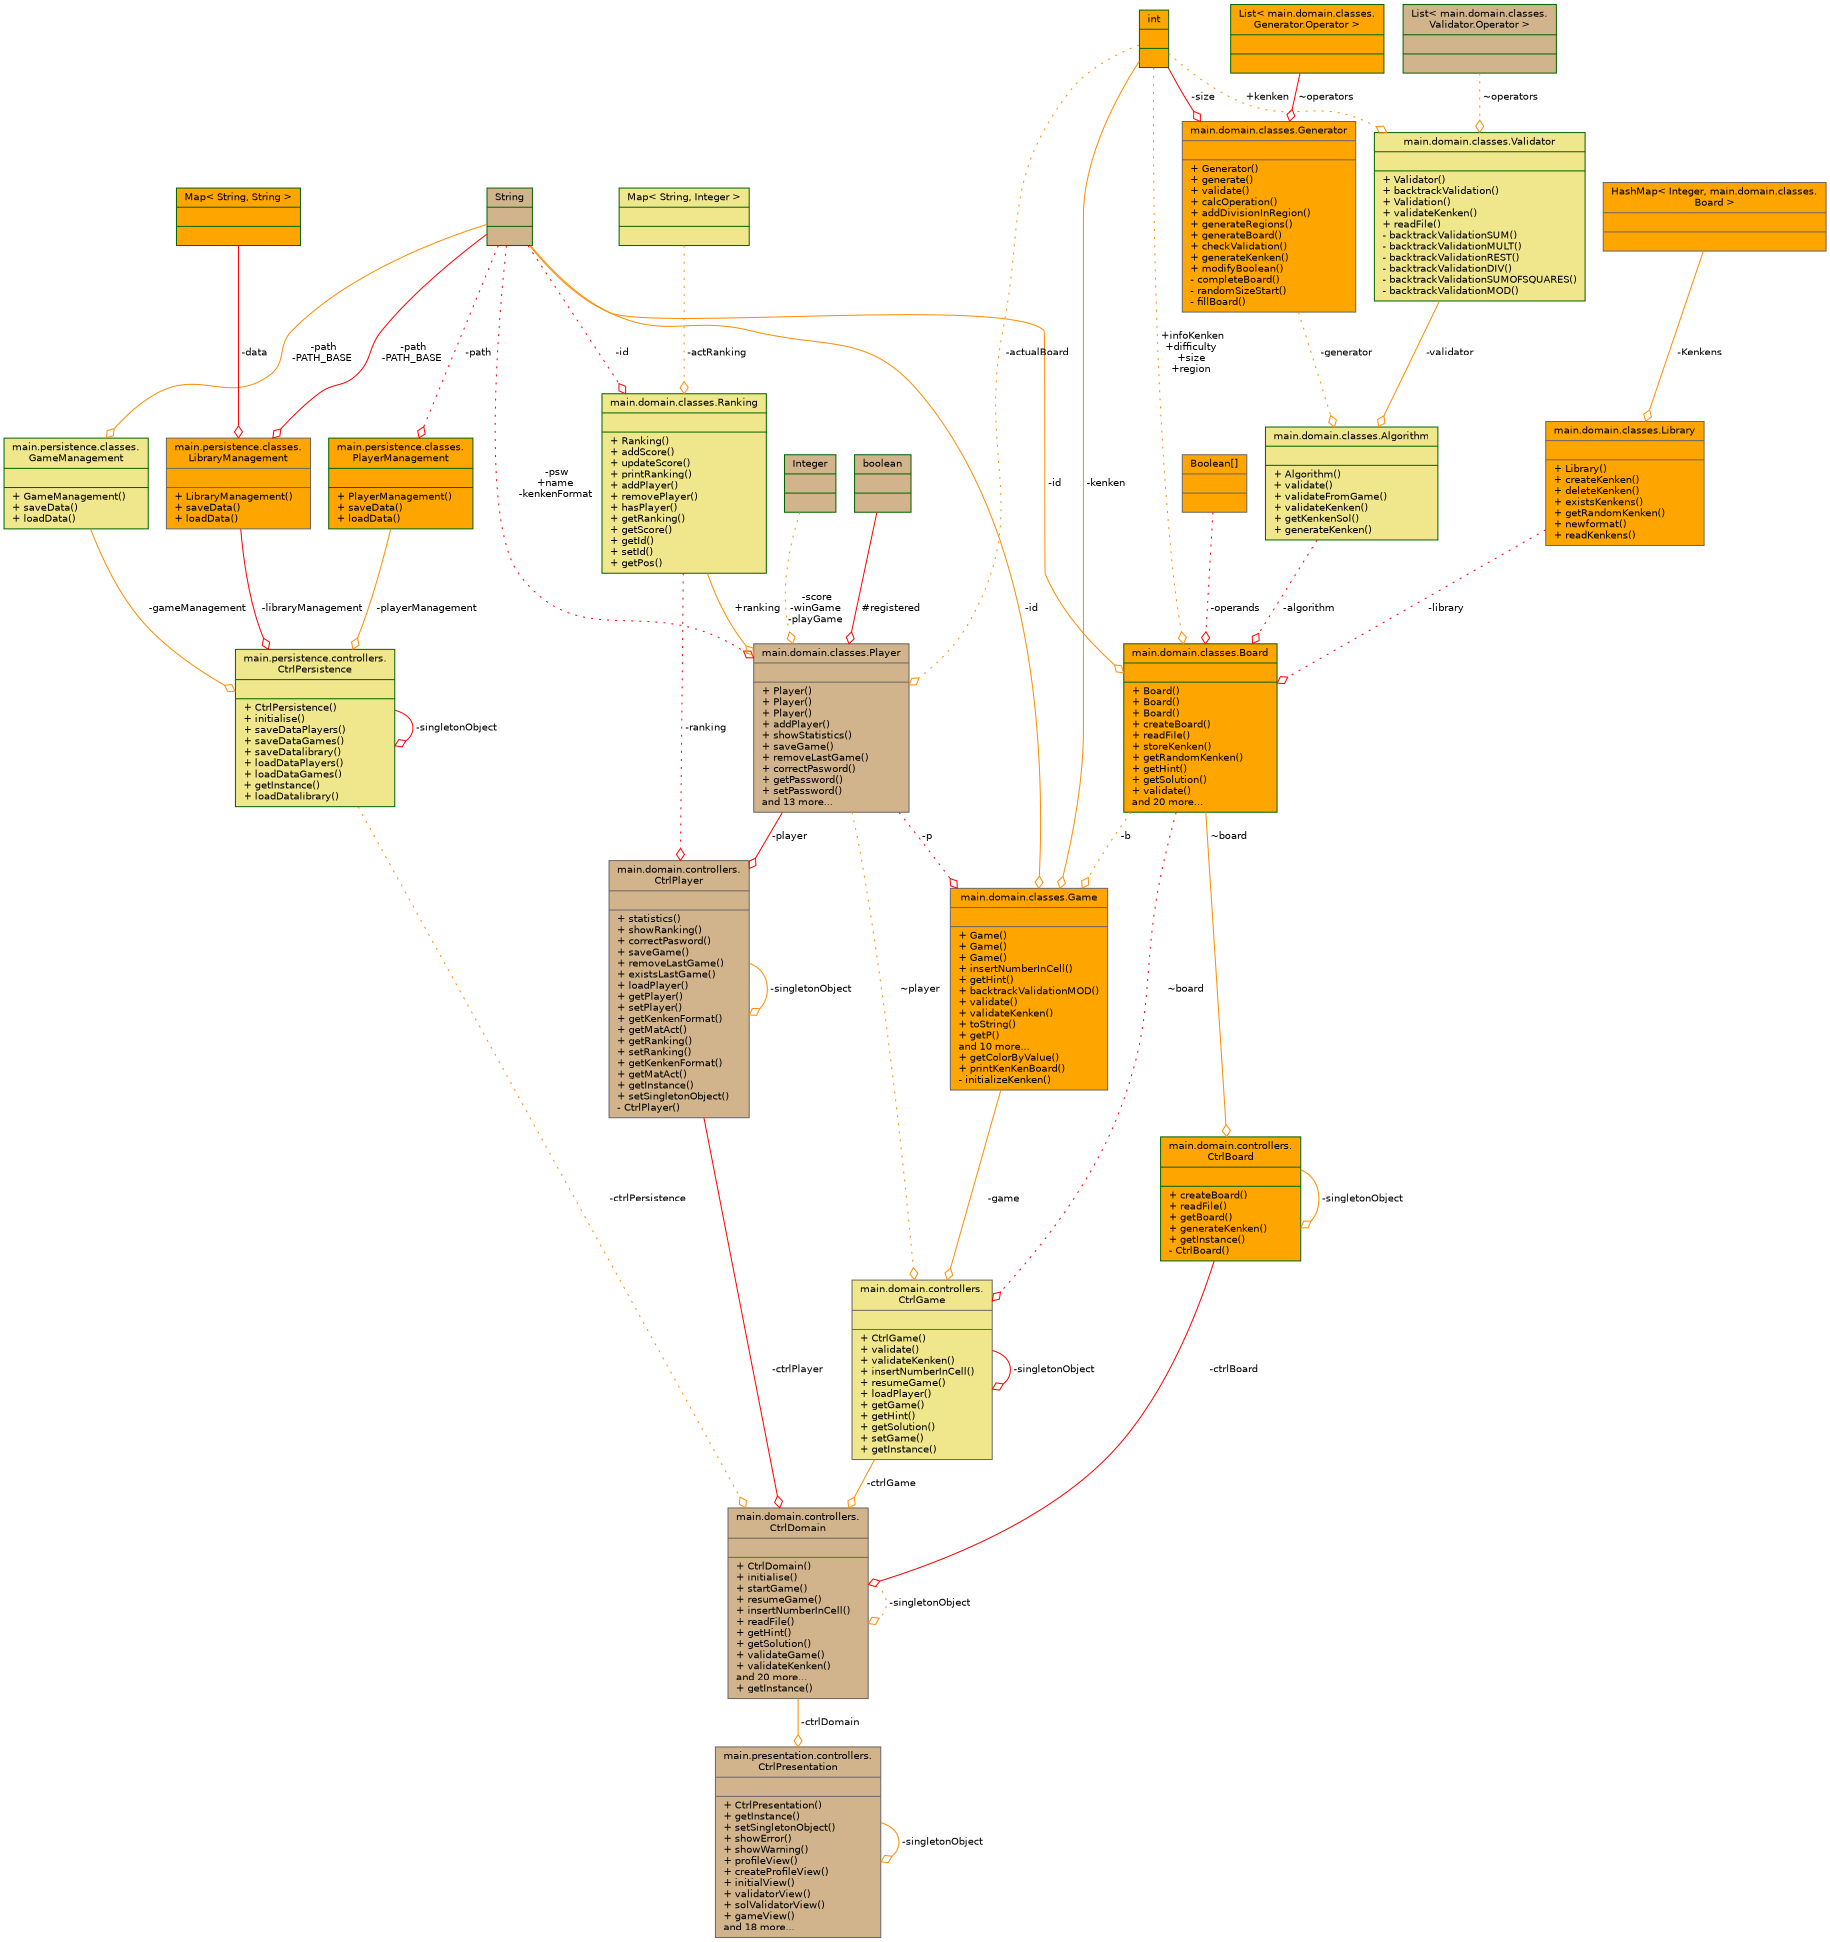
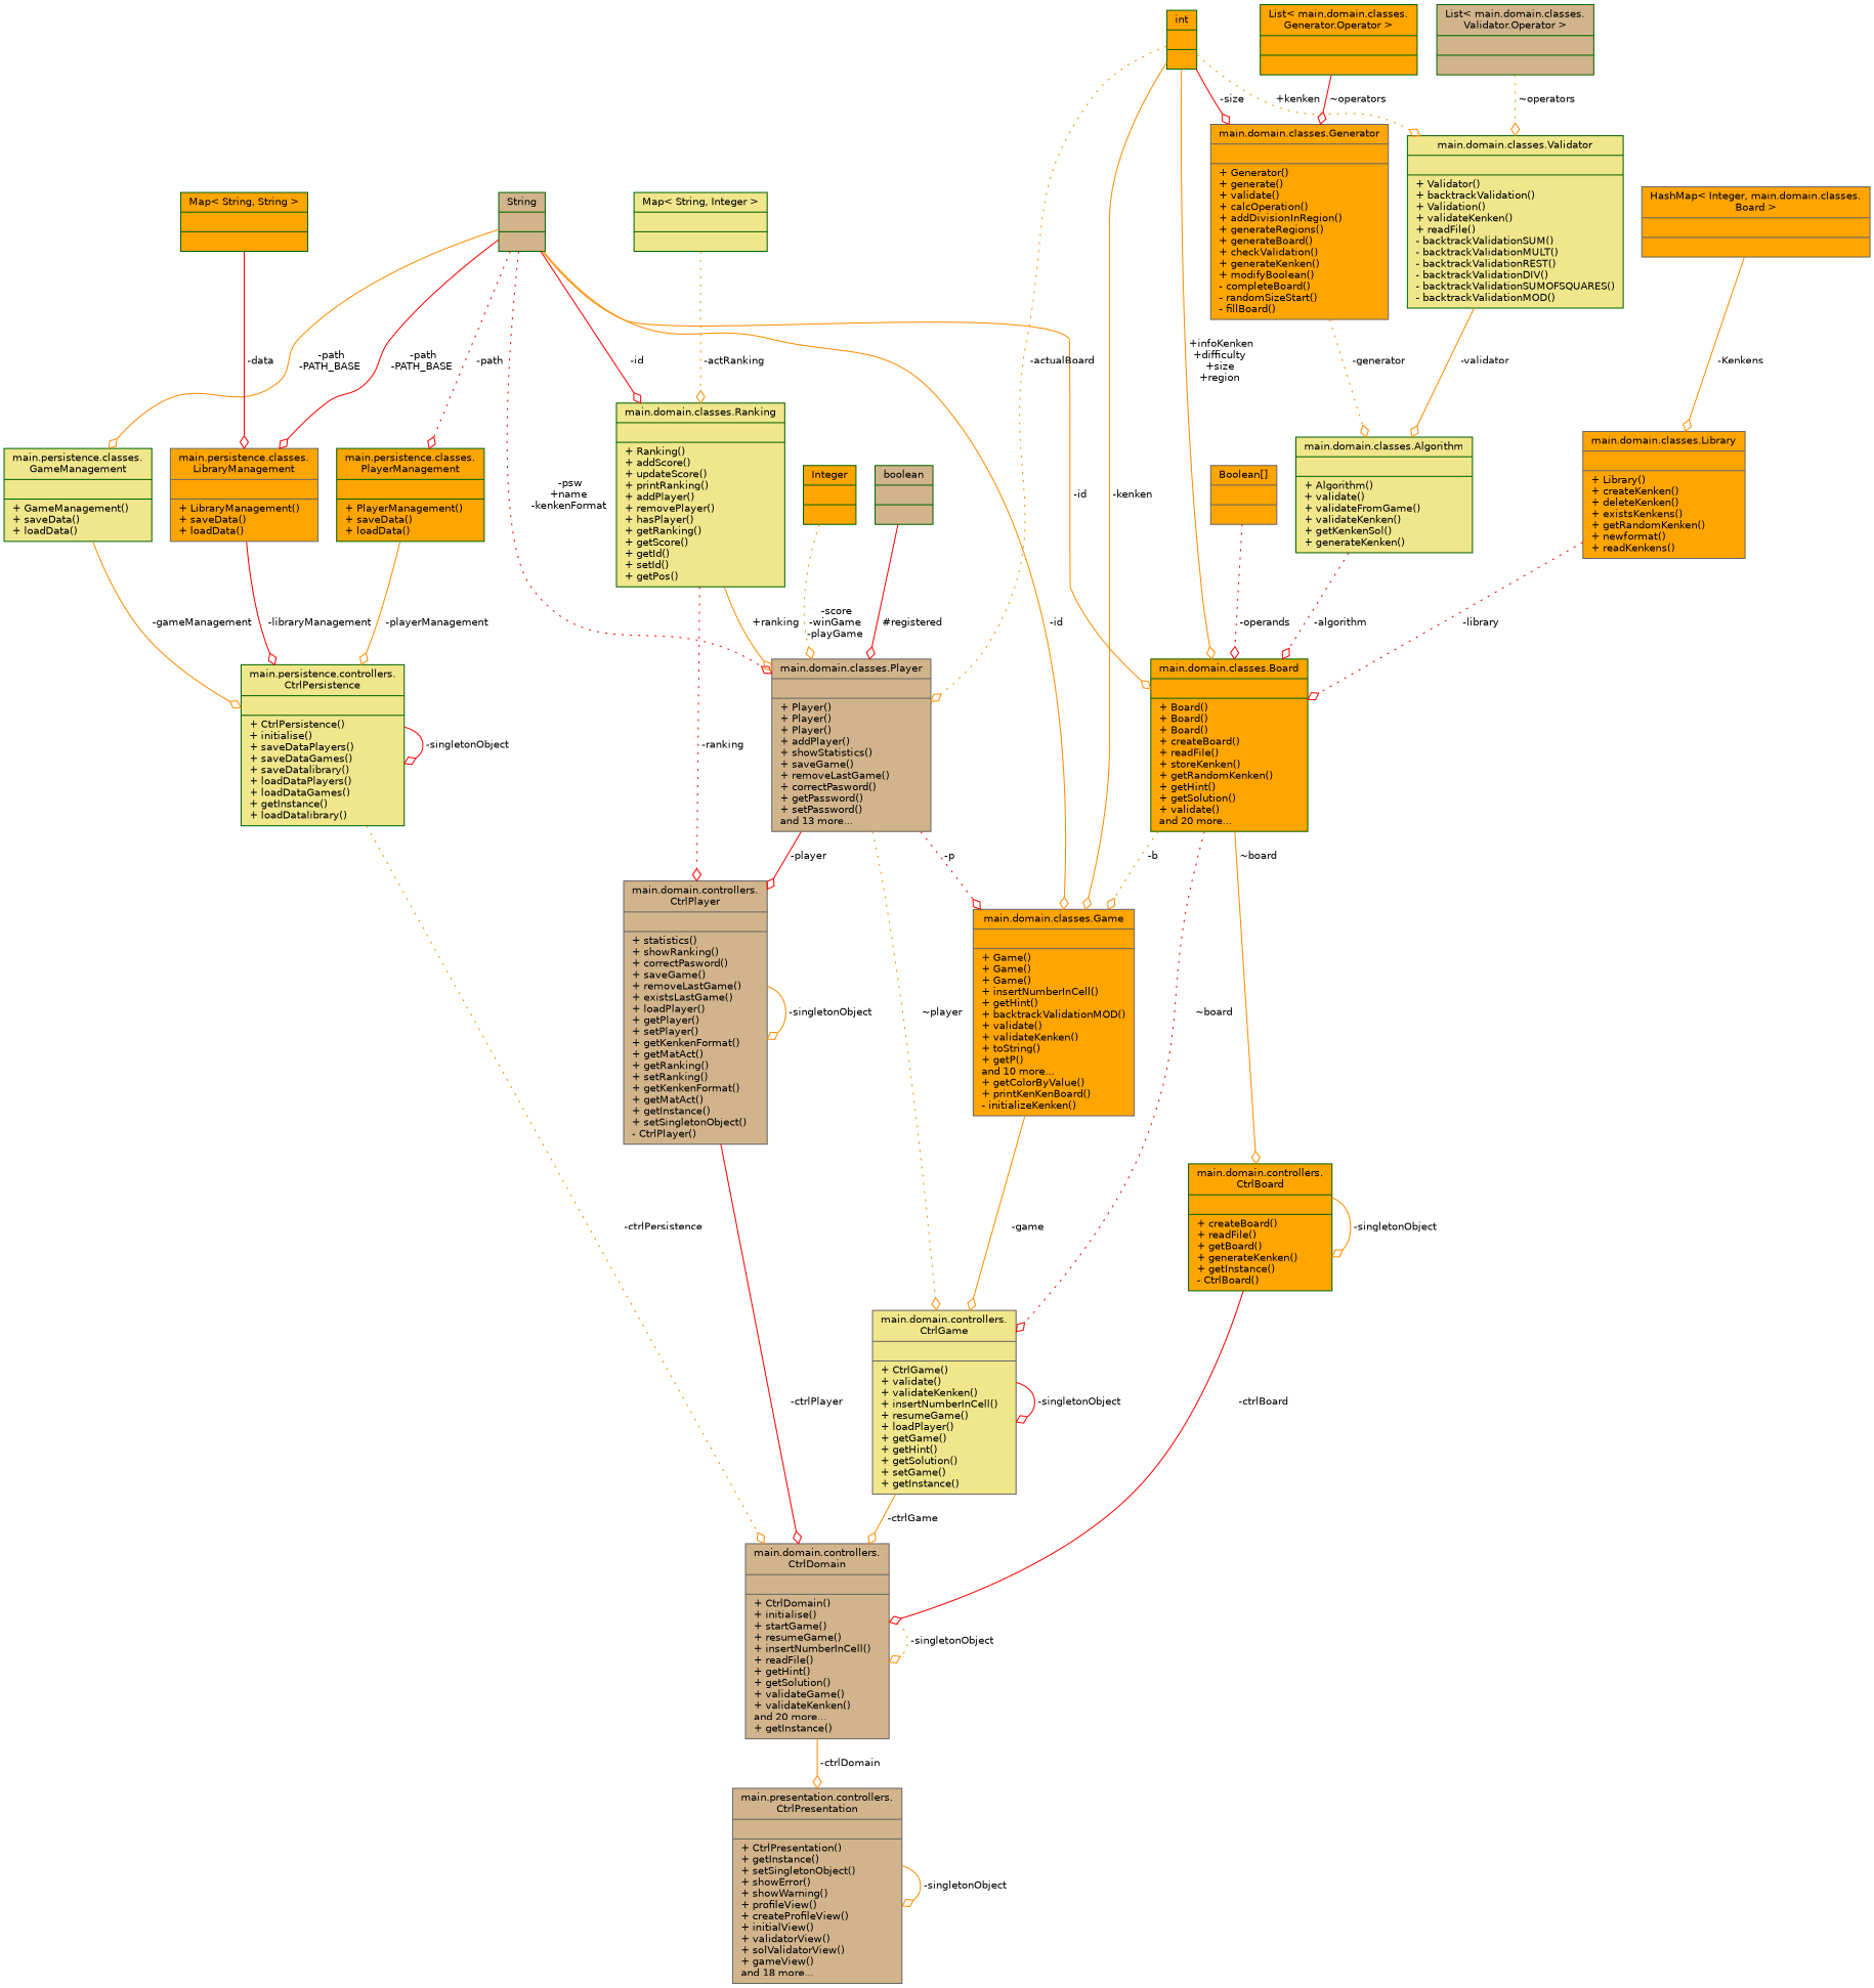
  digraph {
    node [color=darkgreen fillcolor=orange fontname=Helvetica fontsize=10 shape=record style=filled]
    edge [arrowhead=odiamond color=darkorange fontname=Helvetica fontsize=10 labelfontname=Helvetica labelfontsize=10 style=solid]
    n1 [color=gray40 fillcolor=tan fontcolor=black height=0.2 label="{main.presentation.controllers.\lCtrlPresentation\n||+ CtrlPresentation()\l+ getInstance()\l+ setSingletonObject()\l+ showError()\l+ showWarning()\l+ profileView()\l+ createProfileView()\l+ initialView()\l+ validatorView()\l+ solValidatorView()\l+ gameView()\land 18 more...\l}" width=0.4]
    n2 [color=gray40 fillcolor=tan height=0.2 label="{main.domain.controllers.\lCtrlDomain\n||+ CtrlDomain()\l+ initialise()\l+ startGame()\l+ resumeGame()\l+ insertNumberInCell()\l+ readFile()\l+ getHint()\l+ getSolution()\l+ validateGame()\l+ validateKenken()\land 20 more...\l+ getInstance()\l}" width=0.4]
    n3 [fillcolor=khaki height=0.2 label="{main.persistence.controllers.\lCtrlPersistence\n||+ CtrlPersistence()\l+ initialise()\l+ saveDataPlayers()\l+ saveDataGames()\l+ saveDatalibrary()\l+ loadDataPlayers()\l+ loadDataGames()\l+ getInstance()\l+ loadDatalibrary()\l}" width=0.4]
    n4 [height=0.2 label="{main.persistence.classes.\lPlayerManagement\n||+ PlayerManagement()\l+ saveData()\l+ loadData()\l}" width=0.4]
    n5 [fillcolor=tan height=0.2 label="{String\n||}" width=0.4]
    n6 [color=gray40 height=0.2 label="{main.persistence.classes.\lLibraryManagement\n||+ LibraryManagement()\l+ saveData()\l+ loadData()\l}" width=0.4]
    n7 [fillcolor=khaki height=0.2 label="{main.persistence.classes.\lGameManagement\n||+ GameManagement()\l+ saveData()\l+ loadData()\l}" width=0.4]
    n8 [color=gray40 height=0.2 label="{main.domain.classes.Game\n||+ Game()\l+ Game()\l+ Game()\l+ insertNumberInCell()\l+ getHint()\l+ backtrackValidationMOD()\l+ validate()\l+ validateKenken()\l+ toString()\l+ getP()\land 10 more...\l+ getColorByValue()\l+ printKenKenBoard()\l- initializeKenken()\l}" width=0.4]
    n9 [color=gray40 fillcolor=tan height=0.2 label="{main.domain.classes.Player\n||+ Player()\l+ Player()\l+ Player()\l+ addPlayer()\l+ showStatistics()\l+ saveGame()\l+ removeLastGame()\l+ correctPasword()\l+ getPassword()\l+ setPassword()\land 13 more...\l}" width=0.4]
    n10 [fillcolor=khaki height=0.2 label="{main.domain.classes.Ranking\n||+ Ranking()\l+ addScore()\l+ updateScore()\l+ printRanking()\l+ addPlayer()\l+ removePlayer()\l+ hasPlayer()\l+ getRanking()\l+ getScore()\l+ getId()\l+ setId()\l+ getPos()\l}" width=0.4]
    n11 [height=0.2 label="{main.domain.classes.Board\n||+ Board()\l+ Board()\l+ Board()\l+ createBoard()\l+ readFile()\l+ storeKenken()\l+ getRandomKenken()\l+ getHint()\l+ getSolution()\l+ validate()\land 20 more...\l}" width=0.4]
    n12 [color=gray40 fillcolor=khaki height=0.2 label="{main.domain.controllers.\lCtrlGame\n||+ CtrlGame()\l+ validate()\l+ validateKenken()\l+ insertNumberInCell()\l+ resumeGame()\l+ loadPlayer()\l+ getGame()\l+ getHint()\l+ getSolution()\l+ setGame()\l+ getInstance()\l}" width=0.4]
    n13 [color=gray40 fillcolor=tan height=0.2 label="{main.domain.controllers.\lCtrlPlayer\n||+ statistics()\l+ showRanking()\l+ correctPasword()\l+ saveGame()\l+ removeLastGame()\l+ existsLastGame()\l+ loadPlayer()\l+ getPlayer()\l+ setPlayer()\l+ getKenkenFormat()\l+ getMatAct()\l+ getRanking()\l+ setRanking()\l+ getKenkenFormat()\l+ getMatAct()\l+ getInstance()\l+ setSingletonObject()\l- CtrlPlayer()\l}" width=0.4]
    n14 [height=0.2 label="{main.domain.controllers.\lCtrlBoard\n||+ createBoard()\l+ readFile()\l+ getBoard()\l+ generateKenken()\l+ getInstance()\l- CtrlBoard()\l}" width=0.4]
    n15 [height=0.2 label="{Map\< String, String \>\n||}" width=0.4]
-   n16 [fillcolor=tan height=0.2 label="{Integer\n||}" width=0.4]
+   n16 [height=0.2 label="{Integer\n||}" width=0.4]
    n17 [fillcolor=khaki height=0.2 label="{Map\< String, Integer \>\n||}" width=0.4]
    n18 [height=0.2 label="{int\n||}" width=0.4]
    n19 [fillcolor=khaki height=0.2 label="{main.domain.classes.Validator\n||+ Validator()\l+ backtrackValidation()\l+ Validation()\l+ validateKenken()\l+ readFile()\l- backtrackValidationSUM()\l- backtrackValidationMULT()\l- backtrackValidationREST()\l- backtrackValidationDIV()\l- backtrackValidationSUMOFSQUARES()\l- backtrackValidationMOD()\l}" width=0.4]
    n20 [color=gray40 height=0.2 label="{main.domain.classes.Generator\n||+ Generator()\l+ generate()\l+ validate()\l+ calcOperation()\l+ addDivisionInRegion()\l+ generateRegions()\l+ generateBoard()\l+ checkValidation()\l+ generateKenken()\l+ modifyBoolean()\l- completeBoard()\l- randomSizeStart()\l- fillBoard()\l}" width=0.4]
    n21 [fillcolor=khaki height=0.2 label="{main.domain.classes.Algorithm\n||+ Algorithm()\l+ validate()\l+ validateFromGame()\l+ validateKenken()\l+ getKenkenSol()\l+ generateKenken()\l}" width=0.4]
    n22 [fillcolor=tan height=0.2 label="{boolean\n||}" width=0.4]
    n23 [color=gray40 height=0.2 label="{main.domain.classes.Library\n||+ Library()\l+ createKenken()\l+ deleteKenken()\l+ existsKenkens()\l+ getRandomKenken()\l+ newformat()\l+ readKenkens()\l}" width=0.4]
    n24 [color=gray40 height=0.2 label="{HashMap\< Integer, main.domain.classes.\lBoard \>\n||}" width=0.4]
    n25 [color=gray40 height=0.2 label="{Boolean[]\n||}" width=0.4]
    n26 [fillcolor=tan height=0.2 label="{List\< main.domain.classes.\lValidator.Operator \>\n||}" width=0.4]
    n27 [height=0.2 label="{List\< main.domain.classes.\lGenerator.Operator \>\n||}" width=0.4]
    n1 -> n1 [label=" -singletonObject"]
    n2 -> n1 [label=" -ctrlDomain"]
    n2 -> n2 [label=" -singletonObject" style=dotted]
    n3 -> n2 [label=" -ctrlPersistence" style=dotted]
    n3 -> n3 [color=red label=" -singletonObject"]
    n4 -> n3 [label=" -playerManagement"]
    n5 -> n4 [color=red label=" -path" style=dotted]
    n5 -> n6 [color=red label=" -path\n-PATH_BASE"]
    n5 -> n7 [label=" -path\n-PATH_BASE"]
    n5 -> n8 [label=" -id"]
    n5 -> n9 [color=red label=" -psw\n+name\n-kenkenFormat" style=dotted]
-   n5 -> n10 [color=red label=" -id" style=dotted]
+   n5 -> n10 [color=red label=" -id"]
    n5 -> n11 [label=" -id"]
    n6 -> n3 [color=red label=" -libraryManagement"]
    n7 -> n3 [label=" -gameManagement"]
    n8 -> n12 [label=" -game"]
    n9 -> n8 [color=red label=" -p" style=dotted]
    n9 -> n12 [label=" ~player" style=dotted]
    n9 -> n13 [color=red label=" -player"]
    n10 -> n9 [label=" +ranking"]
    n10 -> n13 [color=red label=" -ranking" style=dotted]
    n11 -> n8 [label=" -b" style=dotted]
    n11 -> n12 [color=red label=" ~board" style=dotted]
    n11 -> n14 [label=" ~board"]
    n12 -> n2 [label=" -ctrlGame"]
    n12 -> n12 [color=red label=" -singletonObject"]
    n13 -> n2 [color=red label=" -ctrlPlayer"]
    n13 -> n13 [label=" -singletonObject"]
    n14 -> n2 [color=red label=" -ctrlBoard"]
    n14 -> n14 [label=" -singletonObject"]
    n15 -> n6 [color=red label=" -data"]
    n16 -> n9 [label=" -score\n-winGame\n-playGame" style=dotted]
    n17 -> n10 [label=" -actRanking" style=dotted]
    n18 -> n8 [label=" -kenken"]
    n18 -> n9 [label=" -actualBoard" style=dotted]
-   n18 -> n11 [label=" +infoKenken\n+difficulty\n+size\n+region" style=dotted]
+   n18 -> n11 [label=" +infoKenken\n+difficulty\n+size\n+region"]
    n18 -> n19 [label=" +kenken" style=dotted]
    n18 -> n20 [color=red label=" -size"]
    n19 -> n21 [label=" -validator"]
    n20 -> n21 [label=" -generator" style=dotted]
    n21 -> n11 [color=red label=" -algorithm" style=dotted]
    n22 -> n9 [color=red label=" #registered"]
    n23 -> n11 [color=red label=" -library" style=dotted]
    n24 -> n23 [label=" -Kenkens"]
    n25 -> n11 [color=red label=" -operands" style=dotted]
    n26 -> n19 [label=" ~operators" style=dotted]
    n27 -> n20 [color=red label=" ~operators"]
  }
